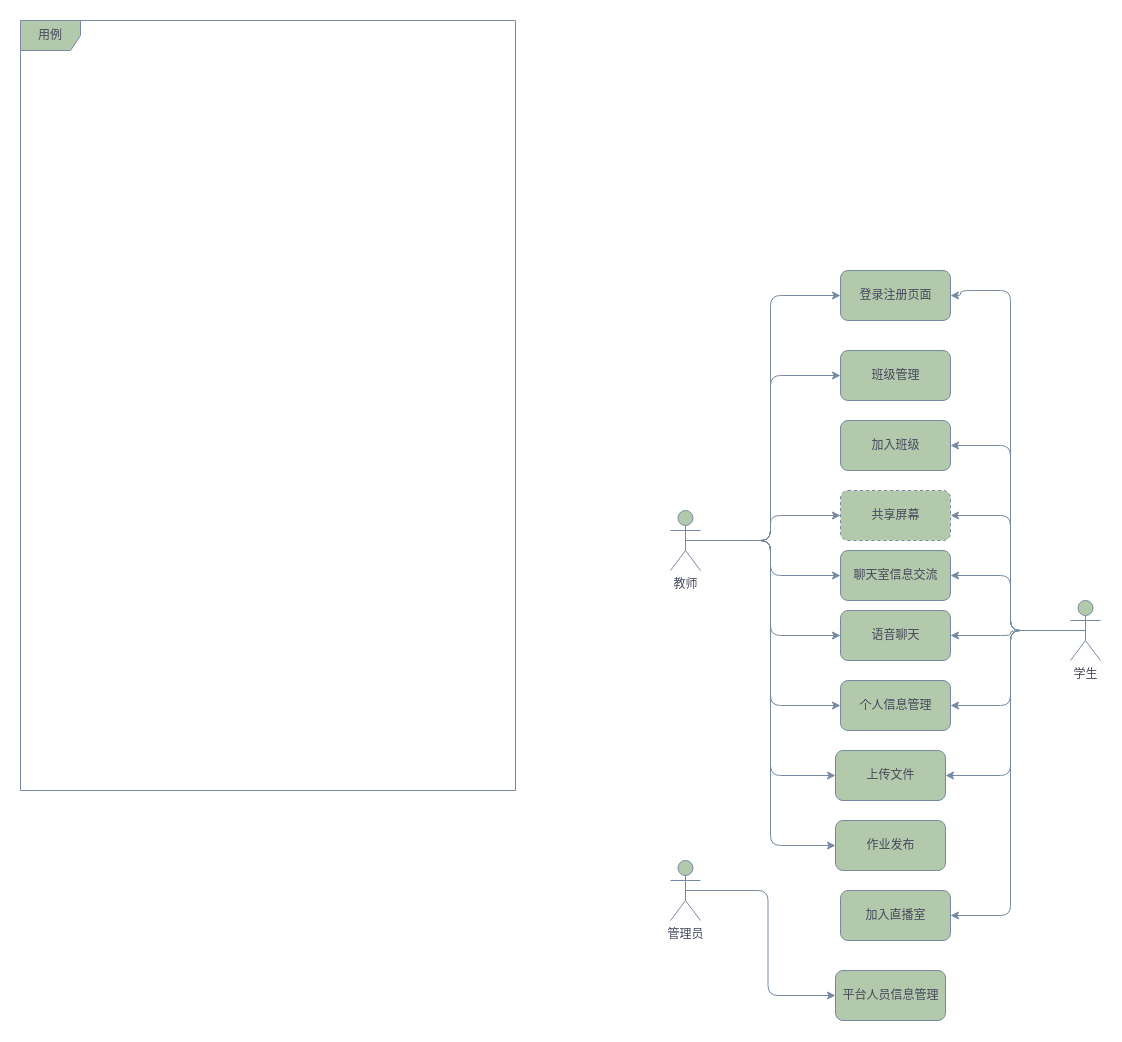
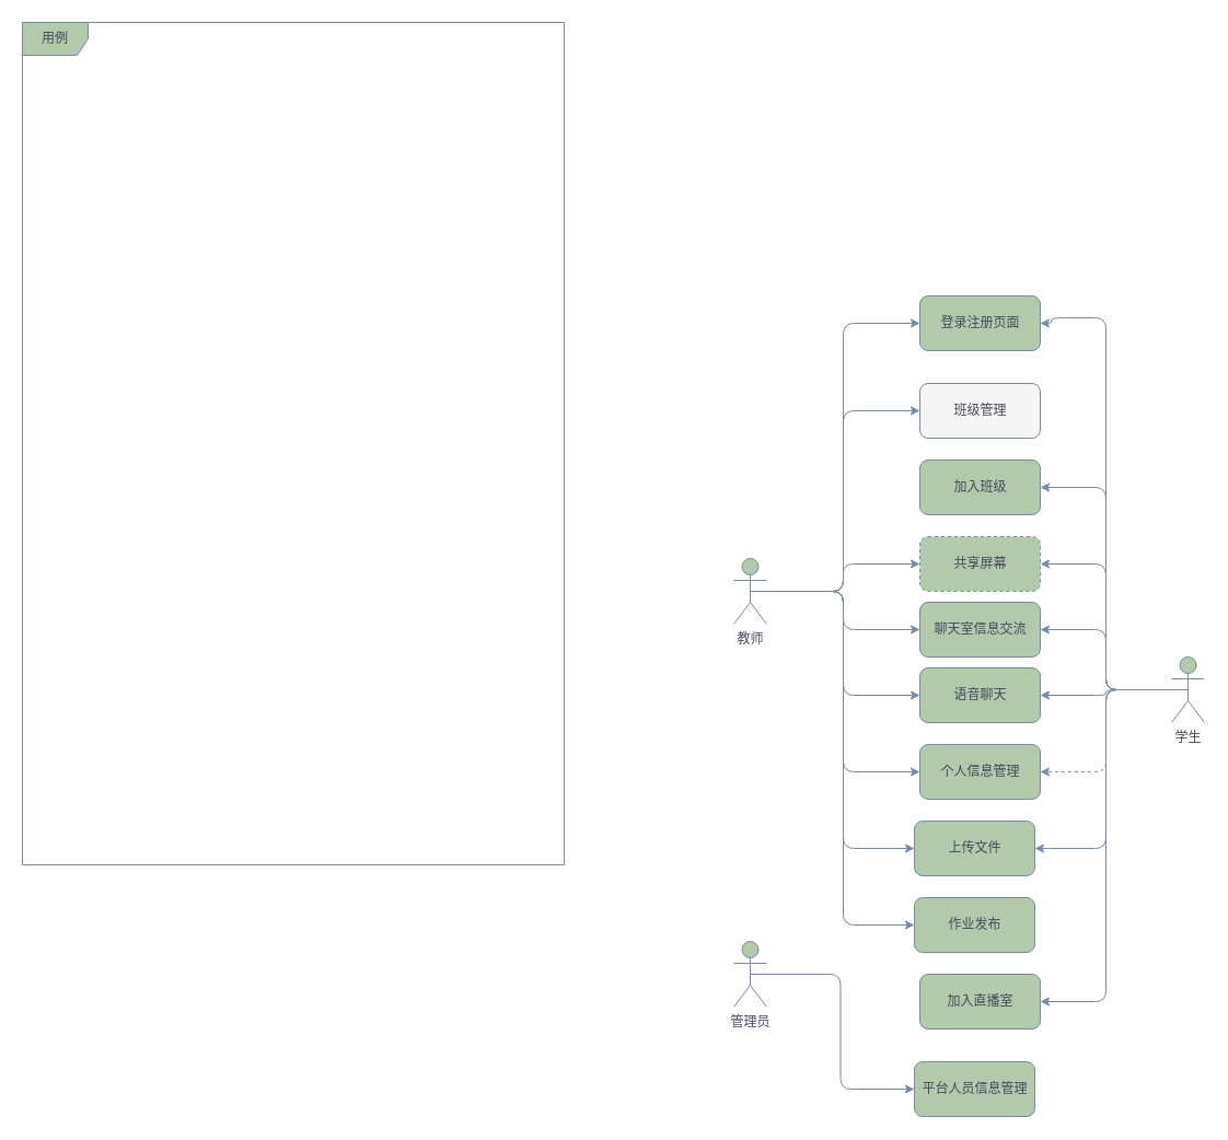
  <mxCell id="0" />
  <mxCell id="1" parent="0" />
  <mxCell id="2" style="edgeStyle=orthogonalEdgeStyle;orthogonalLoop=1;jettySize=auto;html=1;exitX=0.5;exitY=0.5;exitDx=0;exitDy=0;exitPerimeter=0;entryX=1;entryY=0.5;entryDx=0;entryDy=0;strokeColor=#788AA3;fontColor=#46495D;" parent="1" source="10" target="28" edge="1"><mxGeometry relative="1" as="geometry" /></mxCell>
  <mxCell id="3" style="edgeStyle=orthogonalEdgeStyle;orthogonalLoop=1;jettySize=auto;html=1;exitX=0.5;exitY=0.5;exitDx=0;exitDy=0;exitPerimeter=0;entryX=1;entryY=0.5;entryDx=0;entryDy=0;strokeColor=#788AA3;fontColor=#46495D;" parent="1" source="10" target="32" edge="1"><mxGeometry relative="1" as="geometry"><Array as="points"><mxPoint x="1010" y="630" /><mxPoint x="1010" y="915" /></Array></mxGeometry></mxCell>
  <mxCell id="4" style="edgeStyle=orthogonalEdgeStyle;orthogonalLoop=1;jettySize=auto;html=1;exitX=0.5;exitY=0.5;exitDx=0;exitDy=0;exitPerimeter=0;entryX=1;entryY=0.5;entryDx=0;entryDy=0;strokeColor=#788AA3;fontColor=#46495D;" parent="1" source="10" target="29" edge="1"><mxGeometry relative="1" as="geometry" /></mxCell>
- <mxCell id="5" style="edgeStyle=orthogonalEdgeStyle;orthogonalLoop=1;jettySize=auto;html=1;exitX=0.5;exitY=0.5;exitDx=0;exitDy=0;exitPerimeter=0;entryX=1;entryY=0.5;entryDx=0;entryDy=0;strokeColor=#788AA3;fontColor=#46495D;" parent="1" source="10" target="23" edge="1"><mxGeometry relative="1" as="geometry" /></mxCell>
+ <mxCell id="5" style="edgeStyle=orthogonalEdgeStyle;orthogonalLoop=1;jettySize=auto;html=1;exitX=0.5;exitY=0.5;exitDx=0;exitDy=0;exitPerimeter=0;entryX=1;entryY=0.5;entryDx=0;entryDy=0;strokeColor=#788AA3;fontColor=#46495D;dashed=1;" parent="1" source="10" target="23" edge="1"><mxGeometry relative="1" as="geometry" /></mxCell>
  <mxCell id="6" style="edgeStyle=orthogonalEdgeStyle;orthogonalLoop=1;jettySize=auto;html=1;exitX=0.5;exitY=0.5;exitDx=0;exitDy=0;exitPerimeter=0;entryX=1;entryY=0.5;entryDx=0;entryDy=0;strokeColor=#788AA3;fontColor=#46495D;" parent="1" source="10" target="31" edge="1"><mxGeometry relative="1" as="geometry"><Array as="points"><mxPoint x="1010" y="630" /><mxPoint x="1010" y="775" /></Array></mxGeometry></mxCell>
  <mxCell id="7" style="edgeStyle=orthogonalEdgeStyle;curved=0;sketch=0;orthogonalLoop=1;jettySize=auto;html=1;exitX=0.5;exitY=0.5;exitDx=0;exitDy=0;exitPerimeter=0;entryX=1;entryY=0.5;entryDx=0;entryDy=0;fontColor=#46495D;strokeColor=#788AA3;fillColor=#B2C9AB;" edge="1" parent="1" source="10" target="26"><mxGeometry relative="1" as="geometry"><Array as="points"><mxPoint x="1010" y="630" /><mxPoint x="1010" y="515" /></Array></mxGeometry></mxCell>
  <mxCell id="8" style="edgeStyle=orthogonalEdgeStyle;curved=0;sketch=0;orthogonalLoop=1;jettySize=auto;html=1;exitX=0.5;exitY=0.5;exitDx=0;exitDy=0;exitPerimeter=0;entryX=1;entryY=0.5;entryDx=0;entryDy=0;fontColor=#46495D;strokeColor=#788AA3;fillColor=#B2C9AB;" edge="1" parent="1" source="10" target="25"><mxGeometry relative="1" as="geometry" /></mxCell>
  <mxCell id="9" style="edgeStyle=orthogonalEdgeStyle;curved=0;rounded=1;sketch=0;orthogonalLoop=1;jettySize=auto;html=1;exitX=0.5;exitY=0.5;exitDx=0;exitDy=0;exitPerimeter=0;entryX=1;entryY=0.5;entryDx=0;entryDy=0;fontColor=#46495D;strokeColor=#788AA3;fillColor=#B2C9AB;" edge="1" parent="1" source="10" target="33"><mxGeometry relative="1" as="geometry"><Array as="points"><mxPoint x="1010" y="630" /><mxPoint x="1010" y="290" /><mxPoint x="960" y="290" /><mxPoint x="960" y="295" /></Array></mxGeometry></mxCell>
  <mxCell id="10" value="学生" style="shape=umlActor;verticalLabelPosition=bottom;verticalAlign=top;html=1;fillColor=#B2C9AB;strokeColor=#788AA3;fontColor=#46495D;rounded=1;" parent="1" vertex="1"><mxGeometry x="1070" y="600" width="30" height="60" as="geometry" /></mxCell>
  <mxCell id="11" style="edgeStyle=orthogonalEdgeStyle;orthogonalLoop=1;jettySize=auto;html=1;exitX=0.5;exitY=0.5;exitDx=0;exitDy=0;exitPerimeter=0;entryX=0;entryY=0.5;entryDx=0;entryDy=0;strokeColor=#788AA3;fontColor=#46495D;" parent="1" source="19" target="27" edge="1"><mxGeometry relative="1" as="geometry" /></mxCell>
  <mxCell id="12" style="edgeStyle=orthogonalEdgeStyle;orthogonalLoop=1;jettySize=auto;html=1;exitX=0.5;exitY=0.5;exitDx=0;exitDy=0;exitPerimeter=0;strokeColor=#788AA3;fontColor=#46495D;" parent="1" source="19" target="26" edge="1"><mxGeometry relative="1" as="geometry" /></mxCell>
  <mxCell id="13" style="edgeStyle=orthogonalEdgeStyle;orthogonalLoop=1;jettySize=auto;html=1;exitX=0.5;exitY=0.5;exitDx=0;exitDy=0;exitPerimeter=0;strokeColor=#788AA3;fontColor=#46495D;" parent="1" source="19" target="29" edge="1"><mxGeometry relative="1" as="geometry" /></mxCell>
  <mxCell id="14" style="edgeStyle=orthogonalEdgeStyle;orthogonalLoop=1;jettySize=auto;html=1;exitX=0.5;exitY=0.5;exitDx=0;exitDy=0;exitPerimeter=0;entryX=0;entryY=0.5;entryDx=0;entryDy=0;strokeColor=#788AA3;fontColor=#46495D;" parent="1" source="19" target="25" edge="1"><mxGeometry relative="1" as="geometry" /></mxCell>
  <mxCell id="15" style="edgeStyle=orthogonalEdgeStyle;orthogonalLoop=1;jettySize=auto;html=1;exitX=0.5;exitY=0.5;exitDx=0;exitDy=0;exitPerimeter=0;entryX=0;entryY=0.5;entryDx=0;entryDy=0;strokeColor=#788AA3;fontColor=#46495D;" parent="1" source="19" target="23" edge="1"><mxGeometry relative="1" as="geometry" /></mxCell>
  <mxCell id="16" style="edgeStyle=orthogonalEdgeStyle;orthogonalLoop=1;jettySize=auto;html=1;exitX=0.5;exitY=0.5;exitDx=0;exitDy=0;exitPerimeter=0;entryX=0;entryY=0.5;entryDx=0;entryDy=0;strokeColor=#788AA3;fontColor=#46495D;" parent="1" source="19" target="31" edge="1"><mxGeometry relative="1" as="geometry"><Array as="points"><mxPoint x="770" y="540" /><mxPoint x="770" y="775" /></Array></mxGeometry></mxCell>
  <mxCell id="17" style="edgeStyle=orthogonalEdgeStyle;orthogonalLoop=1;jettySize=auto;html=1;exitX=0.5;exitY=0.5;exitDx=0;exitDy=0;exitPerimeter=0;entryX=0;entryY=0.5;entryDx=0;entryDy=0;strokeColor=#788AA3;fontColor=#46495D;" parent="1" source="19" target="30" edge="1"><mxGeometry relative="1" as="geometry"><Array as="points"><mxPoint x="770" y="540" /><mxPoint x="770" y="845" /></Array></mxGeometry></mxCell>
  <mxCell id="18" style="edgeStyle=orthogonalEdgeStyle;curved=0;rounded=1;sketch=0;orthogonalLoop=1;jettySize=auto;html=1;exitX=0.5;exitY=0.5;exitDx=0;exitDy=0;exitPerimeter=0;entryX=0;entryY=0.5;entryDx=0;entryDy=0;fontColor=#46495D;strokeColor=#788AA3;fillColor=#B2C9AB;" edge="1" parent="1" source="19" target="33"><mxGeometry relative="1" as="geometry" /></mxCell>
  <mxCell id="19" value="教师" style="shape=umlActor;verticalLabelPosition=bottom;verticalAlign=top;html=1;fillColor=#B2C9AB;strokeColor=#788AA3;fontColor=#46495D;rounded=1;" parent="1" vertex="1"><mxGeometry x="670" y="510" width="30" height="60" as="geometry" /></mxCell>
  <mxCell id="20" style="edgeStyle=orthogonalEdgeStyle;orthogonalLoop=1;jettySize=auto;html=1;exitX=0.5;exitY=0.5;exitDx=0;exitDy=0;exitPerimeter=0;entryX=0;entryY=0.5;entryDx=0;entryDy=0;strokeColor=#788AA3;fontColor=#46495D;" parent="1" source="21" target="24" edge="1"><mxGeometry relative="1" as="geometry" /></mxCell>
  <mxCell id="21" value="管理员" style="shape=umlActor;verticalLabelPosition=bottom;verticalAlign=top;html=1;fillColor=#B2C9AB;strokeColor=#788AA3;fontColor=#46495D;rounded=1;" parent="1" vertex="1"><mxGeometry x="670" y="860" width="30" height="60" as="geometry" /></mxCell>
  <mxCell id="22" value="用例" style="shape=umlFrame;whiteSpace=wrap;html=1;fillColor=#B2C9AB;strokeColor=#788AA3;fontColor=#46495D;rounded=1;" parent="1" vertex="1"><mxGeometry x="20" y="20" width="495" height="770" as="geometry" /></mxCell>
  <mxCell id="23" value="个人信息管理" style="html=1;fillColor=#B2C9AB;strokeColor=#788AA3;fontColor=#46495D;rounded=1;" parent="1" vertex="1"><mxGeometry x="840" y="680" width="110" height="50" as="geometry" /></mxCell>
  <mxCell id="24" value="平台人员信息管理" style="html=1;fillColor=#B2C9AB;strokeColor=#788AA3;fontColor=#46495D;rounded=1;" parent="1" vertex="1"><mxGeometry x="835" y="970" width="110" height="50" as="geometry" /></mxCell>
  <mxCell id="25" value="语音聊天" style="html=1;fillColor=#B2C9AB;strokeColor=#788AA3;fontColor=#46495D;rounded=1;" parent="1" vertex="1"><mxGeometry x="840" y="610" width="110" height="50" as="geometry" /></mxCell>
  <mxCell id="26" value="共享屏幕" style="html=1;fillColor=#B2C9AB;strokeColor=#788AA3;fontColor=#46495D;rounded=1;dashed=1;" parent="1" vertex="1"><mxGeometry x="840" y="490" width="110" height="50" as="geometry" /></mxCell>
- <mxCell id="27" value="班级管理" style="html=1;fillColor=#B2C9AB;strokeColor=#788AA3;fontColor=#46495D;rounded=1;" parent="1" vertex="1"><mxGeometry x="840" y="350" width="110" height="50" as="geometry" /></mxCell>
+ <mxCell id="27" value="班级管理" style="html=1;fillColor=#f5f5f5;strokeColor=#788AA3;fontColor=#46495D;rounded=1;" parent="1" vertex="1"><mxGeometry x="840" y="350" width="110" height="50" as="geometry" /></mxCell>
  <mxCell id="28" value="加入班级" style="html=1;fillColor=#B2C9AB;strokeColor=#788AA3;fontColor=#46495D;rounded=1;" parent="1" vertex="1"><mxGeometry x="840" y="420" width="110" height="50" as="geometry" /></mxCell>
  <mxCell id="29" value="聊天室信息交流" style="html=1;fillColor=#B2C9AB;strokeColor=#788AA3;fontColor=#46495D;rounded=1;" parent="1" vertex="1"><mxGeometry x="840" y="550" width="110" height="50" as="geometry" /></mxCell>
  <mxCell id="30" value="作业发布" style="html=1;fillColor=#B2C9AB;strokeColor=#788AA3;fontColor=#46495D;rounded=1;" parent="1" vertex="1"><mxGeometry x="835" y="820" width="110" height="50" as="geometry" /></mxCell>
  <mxCell id="31" value="上传文件" style="html=1;fillColor=#B2C9AB;strokeColor=#788AA3;fontColor=#46495D;rounded=1;" parent="1" vertex="1"><mxGeometry x="835" y="750" width="110" height="50" as="geometry" /></mxCell>
  <mxCell id="32" value="加入直播室" style="html=1;fillColor=#B2C9AB;strokeColor=#788AA3;fontColor=#46495D;rounded=1;" parent="1" vertex="1"><mxGeometry x="840" y="890" width="110" height="50" as="geometry" /></mxCell>
  <mxCell id="33" value="登录注册页面" style="html=1;rounded=1;sketch=0;fontColor=#46495D;strokeColor=#788AA3;fillColor=#B2C9AB;" vertex="1" parent="1"><mxGeometry x="840" y="270" width="110" height="50" as="geometry" /></mxCell>
